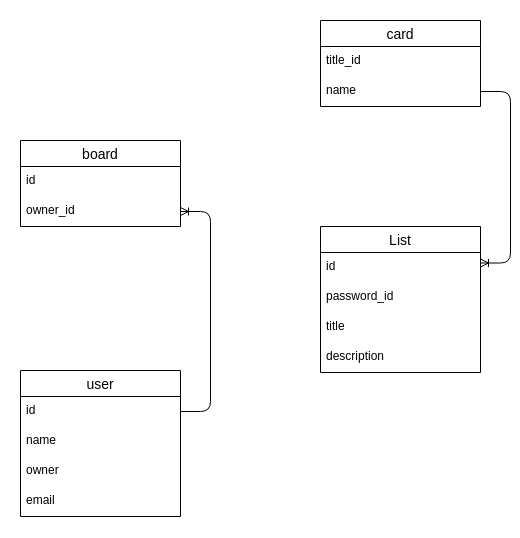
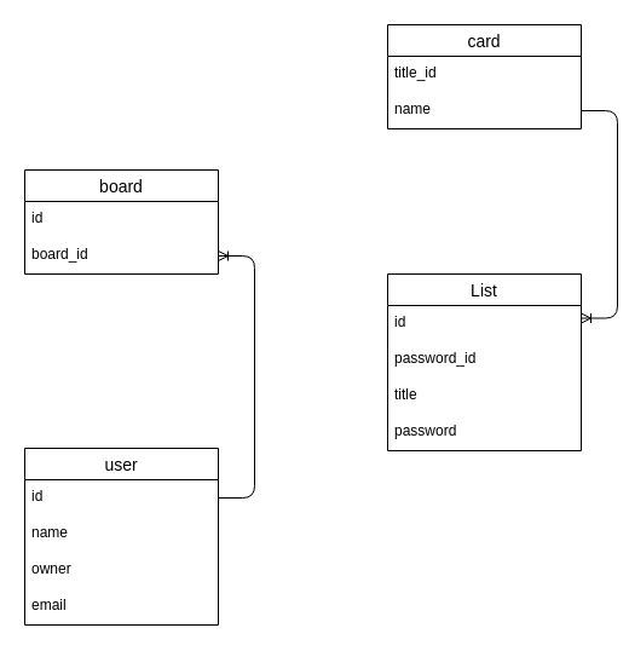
  <mxCell id="0" />
  <mxCell id="1" parent="0" />
  <mxCell id="2" value="user" style="swimlane;fontStyle=0;childLayout=stackLayout;horizontal=1;startSize=26;horizontalStack=0;resizeParent=1;resizeParentMax=0;resizeLast=0;collapsible=1;marginBottom=0;align=center;fontSize=14;" vertex="1" parent="1"><mxGeometry x="20" y="370" width="160" height="146" as="geometry" /></mxCell>
  <mxCell id="3" value="id" style="text;strokeColor=none;fillColor=none;spacingLeft=4;spacingRight=4;overflow=hidden;rotatable=0;points=[[0,0.5],[1,0.5]];portConstraint=eastwest;fontSize=12;" vertex="1" parent="2"><mxGeometry y="26" width="160" height="30" as="geometry" /></mxCell>
  <mxCell id="4" value="name" style="text;strokeColor=none;fillColor=none;spacingLeft=4;spacingRight=4;overflow=hidden;rotatable=0;points=[[0,0.5],[1,0.5]];portConstraint=eastwest;fontSize=12;" vertex="1" parent="2"><mxGeometry y="56" width="160" height="30" as="geometry" /></mxCell>
  <mxCell id="5" value="owner" style="text;strokeColor=none;fillColor=none;spacingLeft=4;spacingRight=4;overflow=hidden;rotatable=0;points=[[0,0.5],[1,0.5]];portConstraint=eastwest;fontSize=12;" vertex="1" parent="2"><mxGeometry y="86" width="160" height="30" as="geometry" /></mxCell>
  <mxCell id="6" value="email" style="text;strokeColor=none;fillColor=none;spacingLeft=4;spacingRight=4;overflow=hidden;rotatable=0;points=[[0,0.5],[1,0.5]];portConstraint=eastwest;fontSize=12;" vertex="1" parent="2"><mxGeometry y="116" width="160" height="30" as="geometry" /></mxCell>
  <mxCell id="7" value="board" style="swimlane;fontStyle=0;childLayout=stackLayout;horizontal=1;startSize=26;horizontalStack=0;resizeParent=1;resizeParentMax=0;resizeLast=0;collapsible=1;marginBottom=0;align=center;fontSize=14;" vertex="1" parent="1"><mxGeometry x="20" y="140" width="160" height="86" as="geometry" /></mxCell>
  <mxCell id="8" value="id" style="text;strokeColor=none;fillColor=none;spacingLeft=4;spacingRight=4;overflow=hidden;rotatable=0;points=[[0,0.5],[1,0.5]];portConstraint=eastwest;fontSize=12;" vertex="1" parent="7"><mxGeometry y="26" width="160" height="30" as="geometry" /></mxCell>
- <mxCell id="9" value="owner_id" style="text;strokeColor=none;fillColor=none;spacingLeft=4;spacingRight=4;overflow=hidden;rotatable=0;points=[[0,0.5],[1,0.5]];portConstraint=eastwest;fontSize=12;" vertex="1" parent="7"><mxGeometry y="56" width="160" height="30" as="geometry" /></mxCell>
+ <mxCell id="9" value="board_id" style="text;strokeColor=none;fillColor=none;spacingLeft=4;spacingRight=4;overflow=hidden;rotatable=0;points=[[0,0.5],[1,0.5]];portConstraint=eastwest;fontSize=12;" vertex="1" parent="7"><mxGeometry y="56" width="160" height="30" as="geometry" /></mxCell>
  <mxCell id="10" value="" style="edgeStyle=entityRelationEdgeStyle;fontSize=12;html=1;endArrow=ERoneToMany;" edge="1" parent="1" source="3" target="9"><mxGeometry width="100" height="100" relative="1" as="geometry"><mxPoint x="40" y="380" as="sourcePoint" /><mxPoint x="140" y="280" as="targetPoint" /></mxGeometry></mxCell>
  <mxCell id="11" value="card" style="swimlane;fontStyle=0;childLayout=stackLayout;horizontal=1;startSize=26;horizontalStack=0;resizeParent=1;resizeParentMax=0;resizeLast=0;collapsible=1;marginBottom=0;align=center;fontSize=14;" vertex="1" parent="1"><mxGeometry x="320" y="20" width="160" height="86" as="geometry" /></mxCell>
  <mxCell id="12" value="title_id" style="text;strokeColor=none;fillColor=none;spacingLeft=4;spacingRight=4;overflow=hidden;rotatable=0;points=[[0,0.5],[1,0.5]];portConstraint=eastwest;fontSize=12;" vertex="1" parent="11"><mxGeometry y="26" width="160" height="30" as="geometry" /></mxCell>
  <mxCell id="13" value="name" style="text;strokeColor=none;fillColor=none;spacingLeft=4;spacingRight=4;overflow=hidden;rotatable=0;points=[[0,0.5],[1,0.5]];portConstraint=eastwest;fontSize=12;" vertex="1" parent="11"><mxGeometry y="56" width="160" height="30" as="geometry" /></mxCell>
  <mxCell id="14" value="List" style="swimlane;fontStyle=0;childLayout=stackLayout;horizontal=1;startSize=26;horizontalStack=0;resizeParent=1;resizeParentMax=0;resizeLast=0;collapsible=1;marginBottom=0;align=center;fontSize=14;" vertex="1" parent="1"><mxGeometry x="320" y="226" width="160" height="146" as="geometry" /></mxCell>
  <mxCell id="15" value="id" style="text;strokeColor=none;fillColor=none;spacingLeft=4;spacingRight=4;overflow=hidden;rotatable=0;points=[[0,0.5],[1,0.5]];portConstraint=eastwest;fontSize=12;" vertex="1" parent="14"><mxGeometry y="26" width="160" height="30" as="geometry" /></mxCell>
  <mxCell id="16" value="password_id" style="text;strokeColor=none;fillColor=none;spacingLeft=4;spacingRight=4;overflow=hidden;rotatable=0;points=[[0,0.5],[1,0.5]];portConstraint=eastwest;fontSize=12;" vertex="1" parent="14"><mxGeometry y="56" width="160" height="30" as="geometry" /></mxCell>
  <mxCell id="17" value="title" style="text;strokeColor=none;fillColor=none;spacingLeft=4;spacingRight=4;overflow=hidden;rotatable=0;points=[[0,0.5],[1,0.5]];portConstraint=eastwest;fontSize=12;" vertex="1" parent="14"><mxGeometry y="86" width="160" height="30" as="geometry" /></mxCell>
- <mxCell id="18" value="description" style="text;strokeColor=none;fillColor=none;spacingLeft=4;spacingRight=4;overflow=hidden;rotatable=0;points=[[0,0.5],[1,0.5]];portConstraint=eastwest;fontSize=12;" vertex="1" parent="14"><mxGeometry y="116" width="160" height="30" as="geometry" /></mxCell>
+ <mxCell id="18" value="password" style="text;strokeColor=none;fillColor=none;spacingLeft=4;spacingRight=4;overflow=hidden;rotatable=0;points=[[0,0.5],[1,0.5]];portConstraint=eastwest;fontSize=12;" vertex="1" parent="14"><mxGeometry y="116" width="160" height="30" as="geometry" /></mxCell>
  <mxCell id="19" value="" style="edgeStyle=entityRelationEdgeStyle;fontSize=12;html=1;endArrow=ERoneToMany;entryX=1;entryY=0.25;entryDx=0;entryDy=0;" edge="1" parent="1" source="13" target="14"><mxGeometry width="100" height="100" relative="1" as="geometry"><mxPoint x="230" y="290" as="sourcePoint" /><mxPoint x="330" y="190" as="targetPoint" /></mxGeometry></mxCell>
